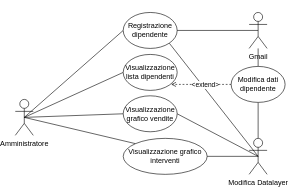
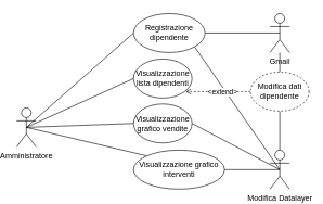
  <mxCell id="0" />
  <mxCell id="1" parent="0" />
  <mxCell id="2" style="edgeStyle=none;rounded=0;jumpStyle=none;orthogonalLoop=1;jettySize=auto;html=1;exitX=0.5;exitY=0.5;exitDx=0;exitDy=0;exitPerimeter=0;entryX=0;entryY=0.5;entryDx=0;entryDy=0;strokeWidth=1;startArrow=none;startFill=0;endArrow=none;endFill=0;" parent="1" source="6" target="8" edge="1"><mxGeometry relative="1" as="geometry" /></mxCell>
  <mxCell id="3" style="edgeStyle=none;rounded=0;jumpStyle=none;orthogonalLoop=1;jettySize=auto;html=1;exitX=0.5;exitY=0.5;exitDx=0;exitDy=0;exitPerimeter=0;entryX=0;entryY=0.5;entryDx=0;entryDy=0;strokeWidth=1;startArrow=none;startFill=0;endArrow=none;endFill=0;" parent="1" source="6" target="11" edge="1"><mxGeometry relative="1" as="geometry" /></mxCell>
  <mxCell id="4" style="edgeStyle=none;rounded=0;jumpStyle=none;orthogonalLoop=1;jettySize=auto;html=1;exitX=0.5;exitY=0.5;exitDx=0;exitDy=0;exitPerimeter=0;entryX=0;entryY=0;entryDx=0;entryDy=0;strokeWidth=1;startArrow=none;startFill=0;endArrow=none;endFill=0;" parent="1" source="6" target="19" edge="1"><mxGeometry relative="1" as="geometry" /></mxCell>
  <mxCell id="5" style="edgeStyle=none;rounded=0;jumpStyle=none;orthogonalLoop=1;jettySize=auto;html=1;exitX=0.5;exitY=0.5;exitDx=0;exitDy=0;exitPerimeter=0;entryX=0;entryY=0.5;entryDx=0;entryDy=0;strokeWidth=1;startArrow=none;startFill=0;endArrow=none;endFill=0;" parent="1" source="6" target="18" edge="1"><mxGeometry relative="1" as="geometry" /></mxCell>
  <mxCell id="6" value="Amministratore" style="shape=umlActor;verticalLabelPosition=bottom;verticalAlign=top;html=1;outlineConnect=0;" parent="1" vertex="1"><mxGeometry x="20" y="165" width="30" height="60" as="geometry" /></mxCell>
  <mxCell id="7" style="edgeStyle=none;rounded=0;jumpStyle=none;orthogonalLoop=1;jettySize=auto;html=1;exitX=1;exitY=1;exitDx=0;exitDy=0;strokeWidth=1;startArrow=none;startFill=0;endArrow=none;endFill=0;entryX=0.5;entryY=0.5;entryDx=0;entryDy=0;entryPerimeter=0;" parent="1" source="8" target="21" edge="1"><mxGeometry relative="1" as="geometry" /></mxCell>
- <mxCell id="8" value="Registrazione dipendente" style="ellipse;whiteSpace=wrap;html=1;" parent="1" vertex="1"><mxGeometry x="200" y="20" width="90" height="60" as="geometry" /></mxCell>
+ <mxCell id="8" value="Registrazione dipendente" style="ellipse;whiteSpace=wrap;html=1;" parent="1" vertex="1"><mxGeometry x="200" y="20" width="110" height="60" as="geometry" /></mxCell>
  <mxCell id="9" style="edgeStyle=none;rounded=0;jumpStyle=none;orthogonalLoop=1;jettySize=auto;html=1;exitX=0.5;exitY=0.5;exitDx=0;exitDy=0;exitPerimeter=0;entryX=1;entryY=0.5;entryDx=0;entryDy=0;strokeWidth=1;startArrow=none;startFill=0;endArrow=none;endFill=0;" parent="1" source="10" target="8" edge="1"><mxGeometry relative="1" as="geometry"><mxPoint x="440" y="-30" as="targetPoint" /></mxGeometry></mxCell>
  <mxCell id="10" value="Gmail" style="shape=umlActor;verticalLabelPosition=bottom;verticalAlign=top;html=1;outlineConnect=0;" parent="1" vertex="1"><mxGeometry x="410" y="20" width="30" height="60" as="geometry" /></mxCell>
  <mxCell id="11" value="Visualizzazione lista dipendenti" style="ellipse;whiteSpace=wrap;html=1;" parent="1" vertex="1"><mxGeometry x="200" y="90" width="90" height="60" as="geometry" /></mxCell>
  <mxCell id="12" style="edgeStyle=none;rounded=0;jumpStyle=none;orthogonalLoop=1;jettySize=auto;html=1;exitX=0;exitY=0.5;exitDx=0;exitDy=0;strokeWidth=1;startArrow=none;startFill=0;endArrow=open;endFill=0;dashed=1;" parent="1" source="16" edge="1"><mxGeometry relative="1" as="geometry"><mxPoint x="390" y="130" as="sourcePoint" /><mxPoint x="280" y="140" as="targetPoint" /></mxGeometry></mxCell>
  <mxCell id="13" value="&amp;lt;extend&amp;gt;" style="edgeLabel;html=1;align=center;verticalAlign=middle;resizable=0;points=[];" parent="12" vertex="1" connectable="0"><mxGeometry x="-0.32" y="-2" relative="1" as="geometry"><mxPoint x="-10" y="2" as="offset" /></mxGeometry></mxCell>
  <mxCell id="14" style="edgeStyle=none;rounded=0;jumpStyle=none;orthogonalLoop=1;jettySize=auto;html=1;exitX=0.5;exitY=1;exitDx=0;exitDy=0;entryX=0.5;entryY=0;entryDx=0;entryDy=0;entryPerimeter=0;strokeWidth=1;startArrow=none;startFill=0;endArrow=none;endFill=0;" parent="1" source="16" target="21" edge="1"><mxGeometry relative="1" as="geometry" /></mxCell>
  <mxCell id="15" style="edgeStyle=none;html=1;exitX=0.5;exitY=0;exitDx=0;exitDy=0;endArrow=none;endFill=0;" parent="1" source="16" target="10" edge="1"><mxGeometry relative="1" as="geometry" /></mxCell>
- <mxCell id="16" value="Modifica dati dipendente" style="ellipse;whiteSpace=wrap;html=1;" parent="1" vertex="1"><mxGeometry x="380" y="110" width="90" height="60" as="geometry" /></mxCell>
+ <mxCell id="16" value="Modifica dati dipendente" style="ellipse;whiteSpace=wrap;html=1;dashed=1;" parent="1" vertex="1"><mxGeometry x="380" y="110" width="90" height="60" as="geometry" /></mxCell>
  <mxCell id="17" style="edgeStyle=none;rounded=0;jumpStyle=none;orthogonalLoop=1;jettySize=auto;html=1;exitX=1;exitY=0.5;exitDx=0;exitDy=0;strokeWidth=1;startArrow=none;startFill=0;endArrow=none;endFill=0;entryX=0.5;entryY=0.5;entryDx=0;entryDy=0;entryPerimeter=0;" parent="1" source="18" target="21" edge="1"><mxGeometry relative="1" as="geometry"><mxPoint x="810" y="160" as="targetPoint" /></mxGeometry></mxCell>
  <mxCell id="18" value="Visualizzazione grafico vendite" style="ellipse;whiteSpace=wrap;html=1;" parent="1" vertex="1"><mxGeometry x="200" y="159" width="90" height="60" as="geometry" /></mxCell>
  <mxCell id="19" value="Visualizzazione grafico interventi" style="ellipse;whiteSpace=wrap;html=1;" parent="1" vertex="1"><mxGeometry x="200" y="230" width="140" height="60" as="geometry" /></mxCell>
  <mxCell id="20" style="edgeStyle=none;rounded=0;jumpStyle=none;orthogonalLoop=1;jettySize=auto;html=1;exitX=0.5;exitY=0.5;exitDx=0;exitDy=0;exitPerimeter=0;entryX=1;entryY=0.5;entryDx=0;entryDy=0;strokeWidth=1;startArrow=none;startFill=0;endArrow=none;endFill=0;" parent="1" source="21" target="19" edge="1"><mxGeometry relative="1" as="geometry" /></mxCell>
  <mxCell id="21" value="Modifica Datalayer" style="shape=umlActor;verticalLabelPosition=bottom;verticalAlign=top;html=1;outlineConnect=0;" parent="1" vertex="1"><mxGeometry x="410" y="230" width="30" height="60" as="geometry" /></mxCell>
